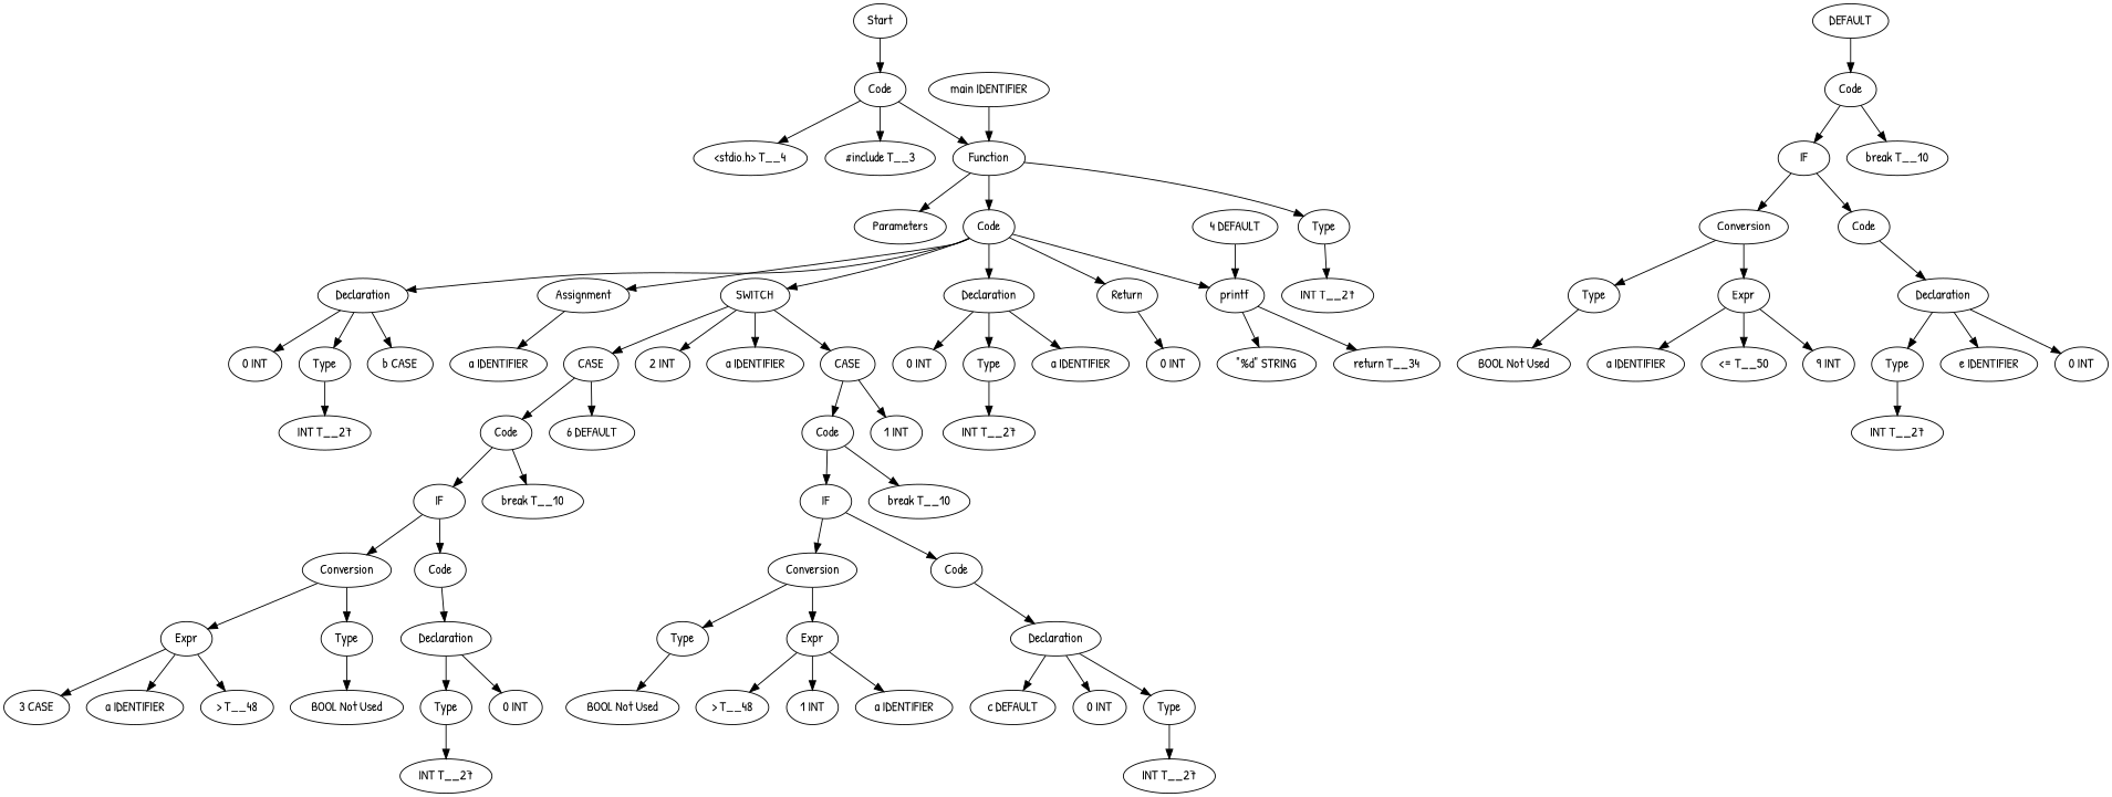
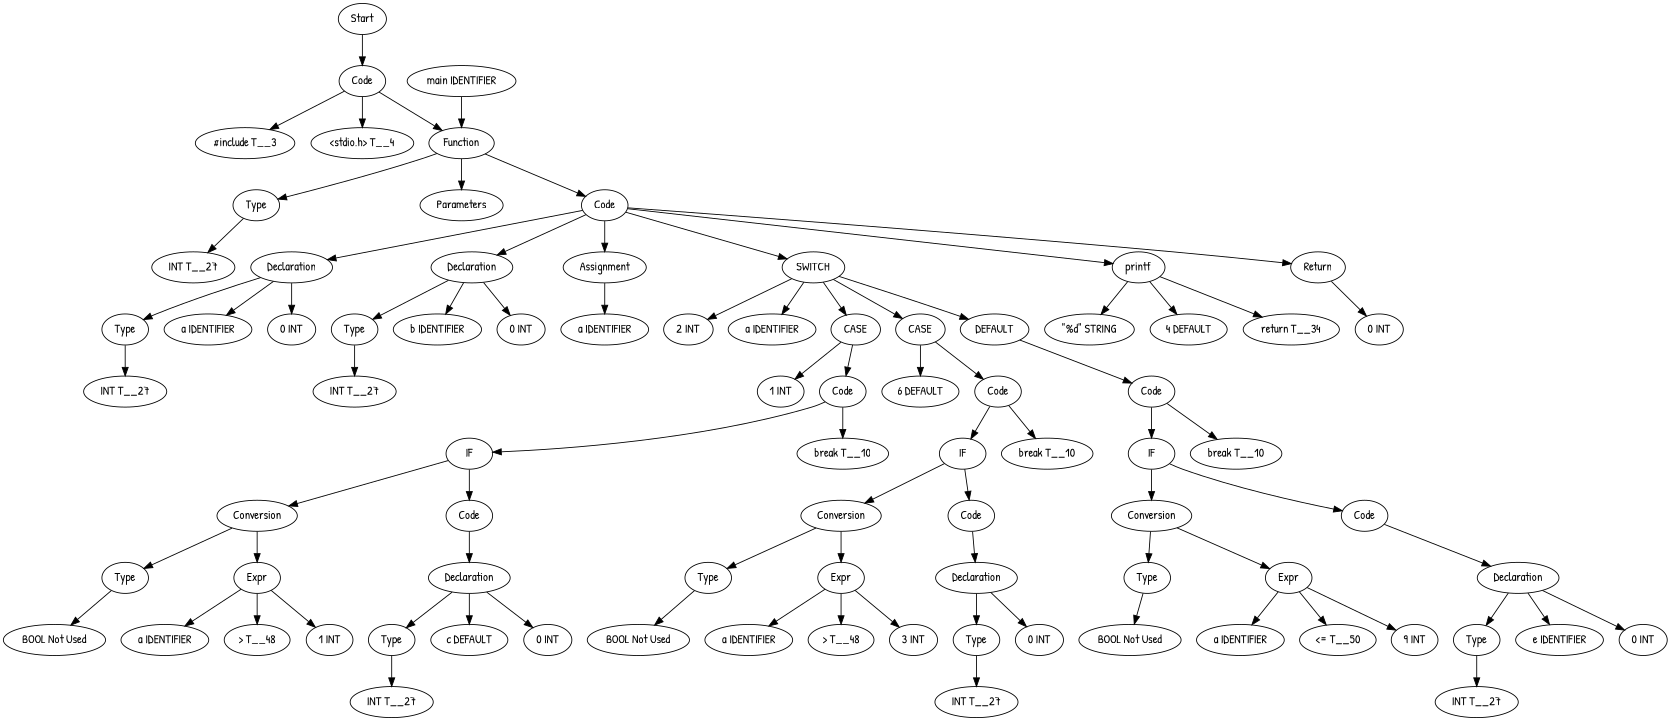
  digraph {
    fontname="Patrick Hand"
    node [fontname="Patrick Hand"]
    edge [fontname="Patrick Hand"]
    n1 [label=Start]
    n2 [label=Code]
    n3 [label="#include T__3"]
    n4 [label="<stdio.h> T__4"]
    n5 [label=Function]
    n6 [label=Type]
    n7 [label=Parameters]
    n8 [label=Code]
    n9 [label="INT T__27"]
    n10 [label="main IDENTIFIER"]
    n11 [label=Declaration]
    n12 [label=Declaration]
    n13 [label=Assignment]
    n14 [label=SWITCH]
    n15 [label=printf]
    n16 [label=Return]
    n17 [label=Type]
    n18 [label="a IDENTIFIER"]
    n19 [label="0 INT"]
    n20 [label=Type]
-   n21 [label="b CASE"]
+   n21 [label="b IDENTIFIER"]
    n22 [label="0 INT"]
    n23 [label="a IDENTIFIER"]
    n24 [label="2 INT"]
    n25 [label="a IDENTIFIER"]
    n26 [label=CASE]
    n27 [label=CASE]
    n28 [label=DEFAULT]
    n29 [label="\"%d\" STRING"]
    n30 [label="4 DEFAULT"]
    n31 [label="return T__34"]
    n32 [label="0 INT"]
    n33 [label="INT T__27"]
    n34 [label="INT T__27"]
    n35 [label="1 INT"]
    n36 [label=Code]
    n37 [label="6 DEFAULT"]
    n38 [label=Code]
    n39 [label=Code]
    n40 [label=IF]
    n41 [label="break T__10"]
    n42 [label=IF]
    n43 [label="break T__10"]
    n44 [label=IF]
    n45 [label="break T__10"]
    n46 [label=Conversion]
    n47 [label=Code]
    n48 [label=Type]
    n49 [label=Expr]
    n50 [label=Declaration]
    n51 [label="BOOL Not Used"]
    n52 [label="a IDENTIFIER"]
    n53 [label="> T__48"]
    n54 [label="1 INT"]
    n55 [label=Type]
    n56 [label="c DEFAULT"]
    n57 [label="0 INT"]
    n58 [label="INT T__27"]
    n59 [label=Conversion]
    n60 [label=Code]
    n61 [label=Type]
    n62 [label=Expr]
    n63 [label=Declaration]
    n64 [label="BOOL Not Used"]
    n65 [label="a IDENTIFIER"]
    n66 [label="> T__48"]
-   n67 [label="3 CASE"]
+   n67 [label="3 INT"]
    n68 [label=Type]
    n69 [label="0 INT"]
    n70 [label="INT T__27"]
    n71 [label=Conversion]
    n72 [label=Code]
    n73 [label=Type]
    n74 [label=Expr]
    n75 [label=Declaration]
    n76 [label="BOOL Not Used"]
    n77 [label="a IDENTIFIER"]
    n78 [label="<= T__50"]
    n79 [label="9 INT"]
    n80 [label=Type]
    n81 [label="e IDENTIFIER"]
    n82 [label="0 INT"]
    n83 [label="INT T__27"]
    n1 -> n2
    n2 -> n3
    n2 -> n4
    n2 -> n5
    n5 -> n6
    n5 -> n7
    n5 -> n8
    n6 -> n9
    n8 -> n11
    n8 -> n12
    n8 -> n13
    n8 -> n14
    n8 -> n15
    n8 -> n16
    n10 -> n5
    n11 -> n17
    n11 -> n18
    n11 -> n19
    n12 -> n20
    n12 -> n21
    n12 -> n22
    n13 -> n23
    n14 -> n24
    n14 -> n25
    n14 -> n26
    n14 -> n27
+   n14 -> n28
    n15 -> n29
-   n30 -> n15
+   n15 -> n30
    n15 -> n31
    n16 -> n32
    n17 -> n33
    n20 -> n34
    n26 -> n35
    n26 -> n36
    n27 -> n37
    n27 -> n38
    n28 -> n39
    n36 -> n40
    n36 -> n41
    n38 -> n42
    n38 -> n43
    n39 -> n44
    n39 -> n45
    n40 -> n46
    n40 -> n47
    n42 -> n59
    n42 -> n60
    n44 -> n71
    n44 -> n72
    n46 -> n48
    n46 -> n49
    n47 -> n50
    n48 -> n51
    n49 -> n52
    n49 -> n53
    n49 -> n54
    n50 -> n55
    n50 -> n56
    n50 -> n57
    n55 -> n58
    n59 -> n61
    n59 -> n62
    n60 -> n63
    n61 -> n64
    n62 -> n65
    n62 -> n66
    n62 -> n67
    n63 -> n68
    n63 -> n69
    n68 -> n70
    n71 -> n73
    n71 -> n74
    n72 -> n75
    n73 -> n76
    n74 -> n77
    n74 -> n78
    n74 -> n79
    n75 -> n80
    n75 -> n81
    n75 -> n82
    n80 -> n83
  }
